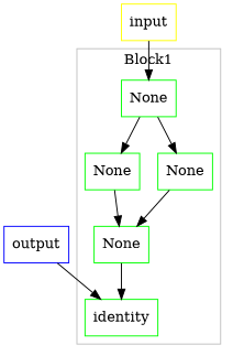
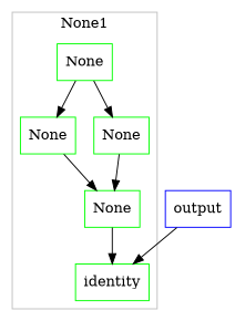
  digraph {
    node [color=green shape=box style=solid]
    n1 [label=None]
    n2 [label=None]
    n3 [label=None]
    n4 [label=None]
    n5 [label=identity]
-   n6 [color=yellow label=input]
    n7 [color=blue label=output]
    subgraph cluster_1 {
      color=gray
-     label=Block1
+     label=None1
      n1
      n2
      n3
      n4
      n5
    }
    n1 -> n2
    n1 -> n4
    n2 -> n3
    n3 -> n5
    n4 -> n3
-   n6 -> n1
    n7 -> n5
  }
